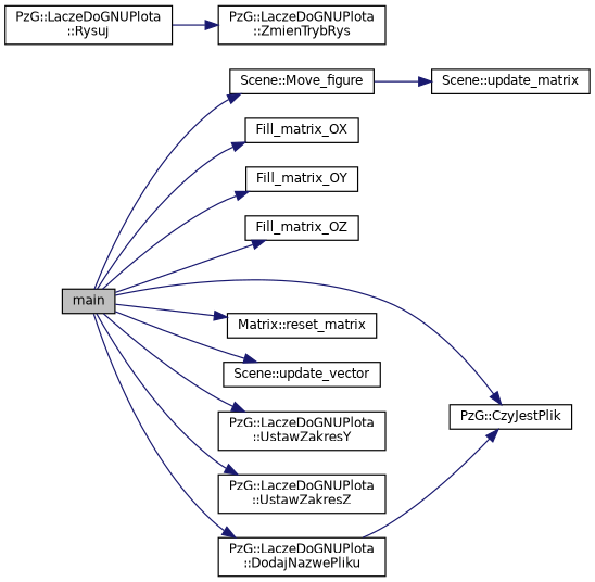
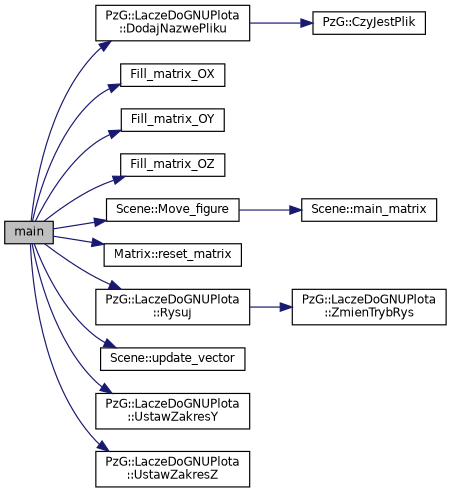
  digraph {
    rankdir=LR
    node [color=black fillcolor=white fontname=Helvetica fontsize=10 shape=record style=filled]
    edge [color=midnightblue fontname=Helvetica fontsize=10 labelfontname=Helvetica labelfontsize=10 style=solid]
    n1 [fillcolor=grey75 fontcolor=black height=0.2 label=main width=0.4]
    n2 [height=0.2 label="PzG::LaczeDoGNUPlota\l::DodajNazwePliku" width=0.4]
    n3 [height=0.2 label=Fill_matrix_OX width=0.4]
    n4 [height=0.2 label=Fill_matrix_OY width=0.4]
    n5 [height=0.2 label=Fill_matrix_OZ width=0.4]
    n6 [height=0.2 label="Scene::Move_figure" width=0.4]
    n7 [height=0.2 label="Matrix::reset_matrix" width=0.4]
    n8 [height=0.2 label="PzG::LaczeDoGNUPlota\l::Rysuj" width=0.4]
    n9 [height=0.2 label="Scene::update_vector" width=0.4]
    n10 [height=0.2 label="PzG::LaczeDoGNUPlota\l::UstawZakresY" width=0.4]
    n11 [height=0.2 label="PzG::LaczeDoGNUPlota\l::UstawZakresZ" width=0.4]
    n12 [height=0.2 label="PzG::CzyJestPlik" width=0.4]
-   n13 [height=0.2 label="Scene::update_matrix" width=0.4]
+   n13 [height=0.2 label="Scene::main_matrix" width=0.4]
    n14 [height=0.2 label="PzG::LaczeDoGNUPlota\l::ZmienTrybRys" width=0.4]
    n1 -> n2
    n1 -> n3
    n1 -> n4
    n1 -> n5
    n1 -> n6
    n1 -> n7
-   n1 -> n12
+   n1 -> n8
    n1 -> n9
    n1 -> n10
    n1 -> n11
    n2 -> n12
    n6 -> n13
    n8 -> n14
  }
